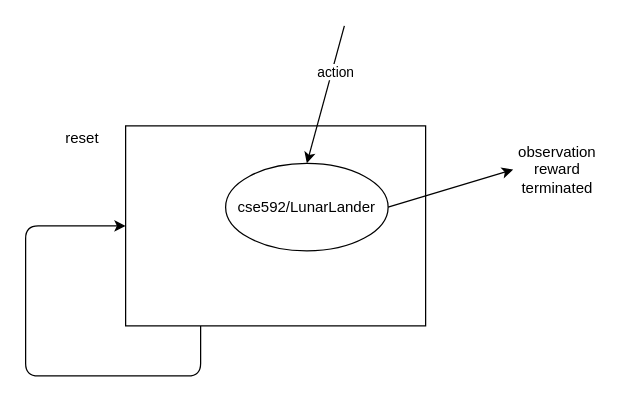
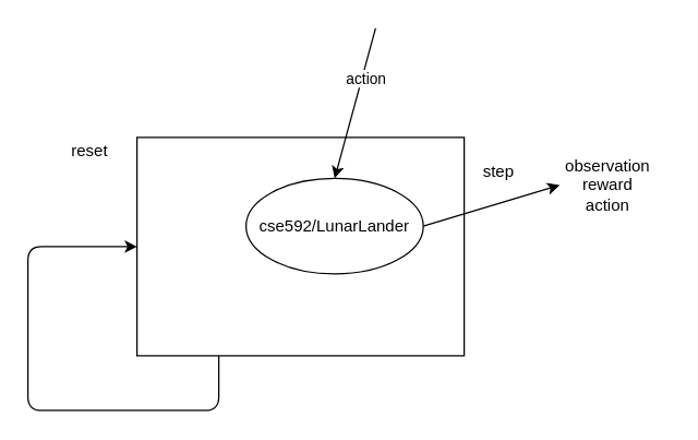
  <mxCell id="0" />
  <mxCell id="1" parent="0" />
  <mxCell id="2" value="Env" style="rounded=0;whiteSpace=wrap;html=1;" vertex="1" parent="1"><mxGeometry x="100" y="100" width="240" height="160" as="geometry" /></mxCell>
  <mxCell id="3" value="cse592/LunarLander" style="ellipse;whiteSpace=wrap;html=1;" vertex="1" parent="1"><mxGeometry x="180" y="130" width="130" height="70" as="geometry" /></mxCell>
  <mxCell id="4" value="" style="endArrow=classic;html=1;exitX=0.25;exitY=1;exitDx=0;exitDy=0;entryX=0;entryY=0.5;entryDx=0;entryDy=0;" edge="1" parent="1" source="2" target="2"><mxGeometry width="50" height="50" relative="1" as="geometry"><mxPoint x="160" y="320" as="sourcePoint" /><mxPoint x="210" y="270" as="targetPoint" /><Array as="points"><mxPoint x="160" y="300" /><mxPoint x="20" y="300" /><mxPoint x="20" y="180" /></Array></mxGeometry></mxCell>
  <mxCell id="5" value="reset" style="text;html=1;align=center;verticalAlign=middle;resizable=0;points=[];autosize=1;strokeColor=none;fillColor=none;" vertex="1" parent="1"><mxGeometry x="40" y="95" width="50" height="30" as="geometry" /></mxCell>
  <mxCell id="6" value="" style="endArrow=classic;html=1;exitX=1;exitY=0.5;exitDx=0;exitDy=0;" edge="1" parent="1" source="3"><mxGeometry width="50" height="50" relative="1" as="geometry"><mxPoint x="340" y="180" as="sourcePoint" /><mxPoint x="410" y="135" as="targetPoint" /></mxGeometry></mxCell>
- <mxCell id="8" value="observation&lt;br&gt;reward&lt;br&gt;terminated" style="text;html=1;align=center;verticalAlign=middle;resizable=0;points=[];autosize=1;strokeColor=none;fillColor=none;" vertex="1" parent="1"><mxGeometry x="400" y="105" width="90" height="60" as="geometry" /></mxCell>
+ <mxCell id="7" value="step" style="text;html=1;align=center;verticalAlign=middle;resizable=0;points=[];autosize=1;strokeColor=none;fillColor=none;" vertex="1" parent="1"><mxGeometry x="340" y="110" width="50" height="30" as="geometry" /></mxCell>
+ <mxCell id="8" value="observation&lt;br&gt;reward&lt;br&gt;action" style="text;html=1;align=center;verticalAlign=middle;resizable=0;points=[];autosize=1;strokeColor=none;fillColor=none;" vertex="1" parent="1"><mxGeometry x="400" y="105" width="90" height="60" as="geometry" /></mxCell>
  <mxCell id="9" value="" style="endArrow=classic;html=1;entryX=0.5;entryY=0;entryDx=0;entryDy=0;" edge="1" parent="1" target="3"><mxGeometry width="50" height="50" relative="1" as="geometry"><mxPoint x="275" y="20" as="sourcePoint" /><mxPoint x="440" y="190" as="targetPoint" /></mxGeometry></mxCell>
  <mxCell id="10" value="action" style="edgeLabel;html=1;align=center;verticalAlign=middle;resizable=0;points=[];" vertex="1" connectable="0" parent="9"><mxGeometry x="-0.354" y="2" relative="1" as="geometry"><mxPoint as="offset" /></mxGeometry></mxCell>
